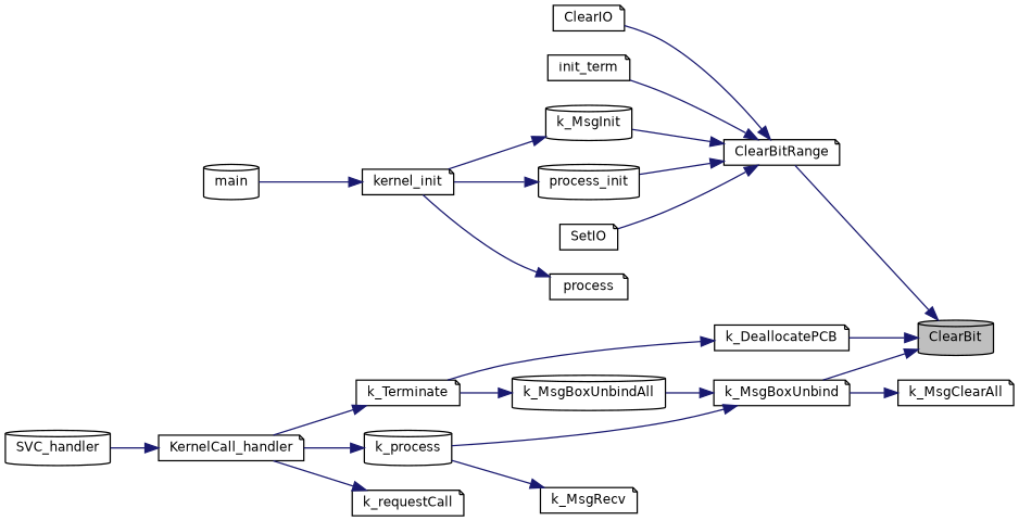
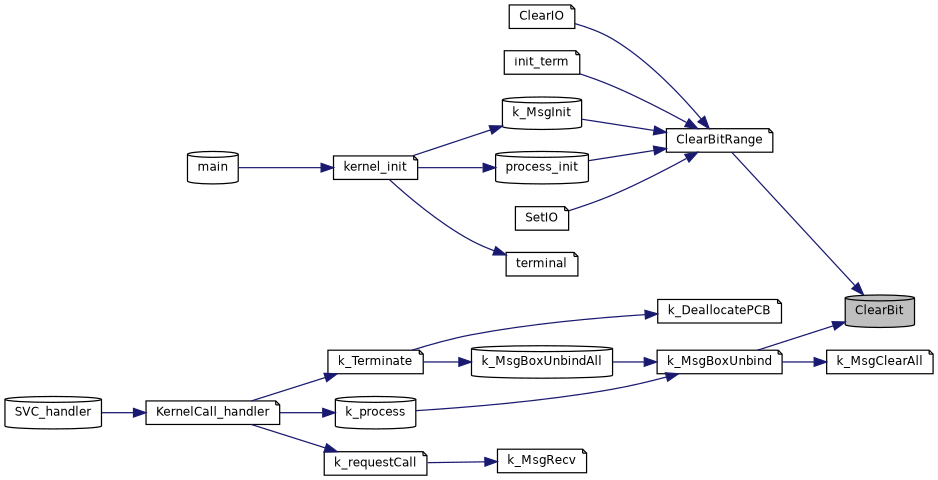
  digraph {
    rankdir=RL
    node [color=black fillcolor=white fontname=Helvetica fontsize=10 shape=note style=filled]
    edge [color=midnightblue dir=back fontname=Helvetica fontsize=10 labelfontname=Helvetica labelfontsize=10 style=solid]
    n1 [fillcolor=grey75 fontcolor=black height=0.2 label=ClearBit shape=cylinder width=0.4]
    n2 [height=0.2 label=ClearBitRange width=0.4]
    n3 [height=0.2 label=k_DeallocatePCB width=0.4]
    n4 [height=0.2 label=k_MsgBoxUnbind width=0.4]
    n5 [height=0.2 label=ClearIO width=0.4]
    n6 [height=0.2 label=init_term width=0.4]
    n7 [height=0.2 label=k_MsgInit shape=cylinder width=0.4]
    n8 [height=0.2 label=process_init shape=cylinder width=0.4]
    n9 [height=0.2 label=SetIO width=0.4]
    n10 [height=0.2 label=k_Terminate width=0.4]
    n11 [height=0.2 label=k_MsgBoxUnbindAll shape=cylinder width=0.4]
    n12 [height=0.2 label=k_process shape=cylinder width=0.4]
    n13 [height=0.2 label=kernel_init width=0.4]
-   n14 [height=0.2 label=process width=0.4]
+   n14 [height=0.2 label=terminal width=0.4]
    n15 [height=0.2 label=main shape=cylinder width=0.4]
    n16 [height=0.2 label=KernelCall_handler width=0.4]
    n17 [height=0.2 label=SVC_handler shape=cylinder width=0.4]
    n18 [height=0.2 label=k_MsgClearAll width=0.4]
    n19 [height=0.2 label=k_MsgRecv width=0.4]
    n20 [height=0.2 label=k_requestCall width=0.4]
    n1 -> n2
-   n1 -> n3
    n1 -> n4
    n2 -> n5
    n2 -> n6
    n2 -> n7
    n2 -> n8
    n2 -> n9
    n3 -> n10
    n4 -> n11
    n4 -> n12
    n7 -> n13
    n8 -> n13
    n10 -> n16
    n11 -> n10
    n12 -> n16
    n13 -> n15
    n14 -> n13
    n16 -> n17
    n18 -> n4
-   n19 -> n12
+   n19 -> n20
    n20 -> n16
  }
